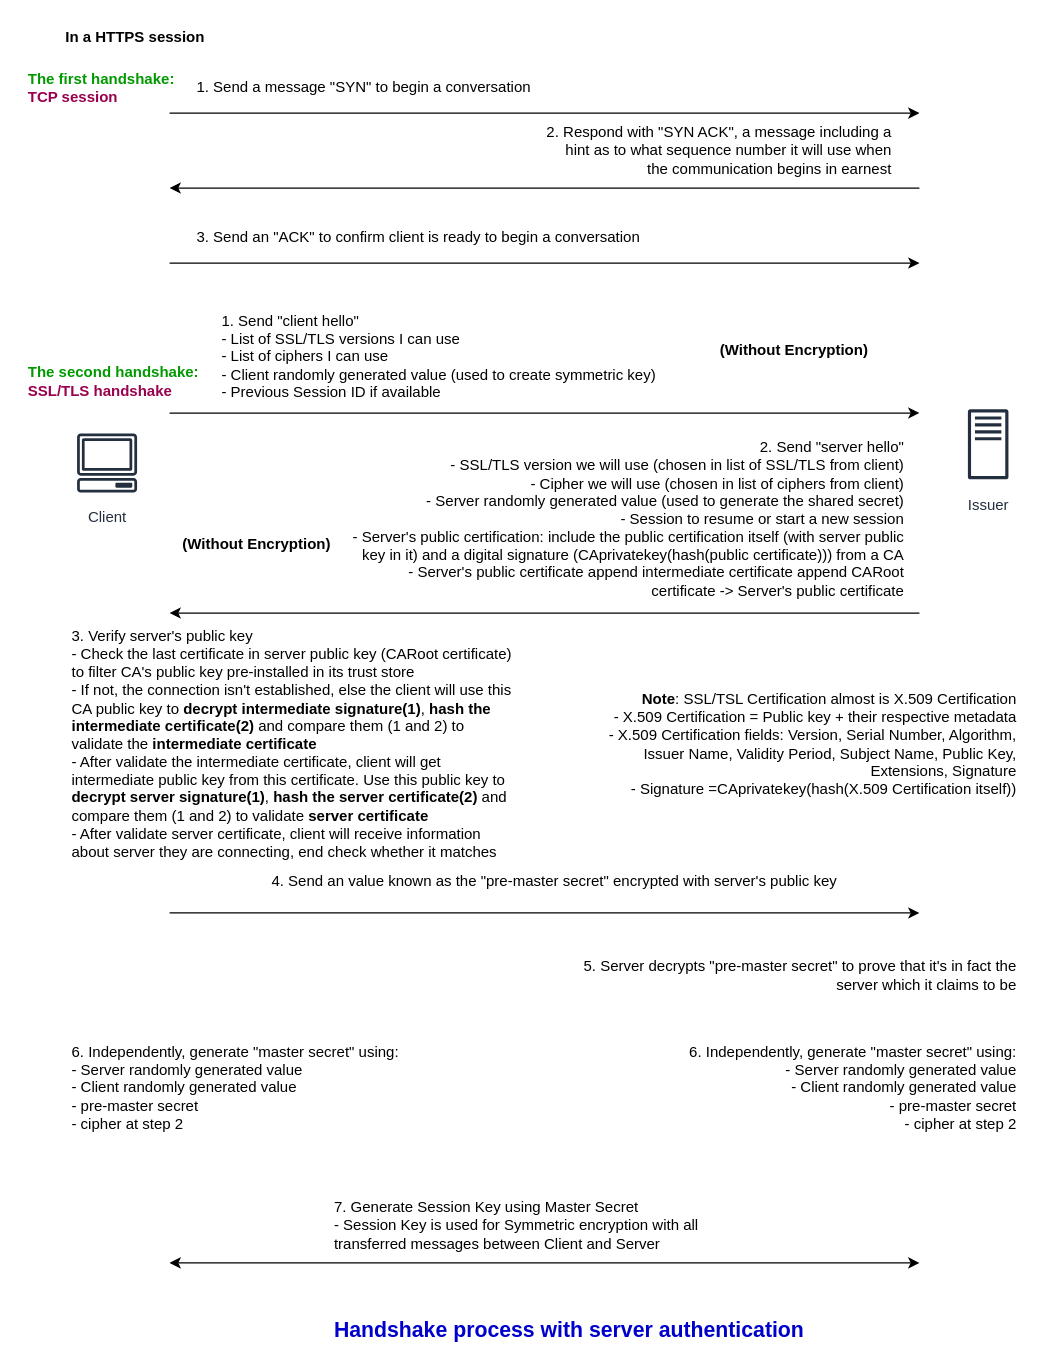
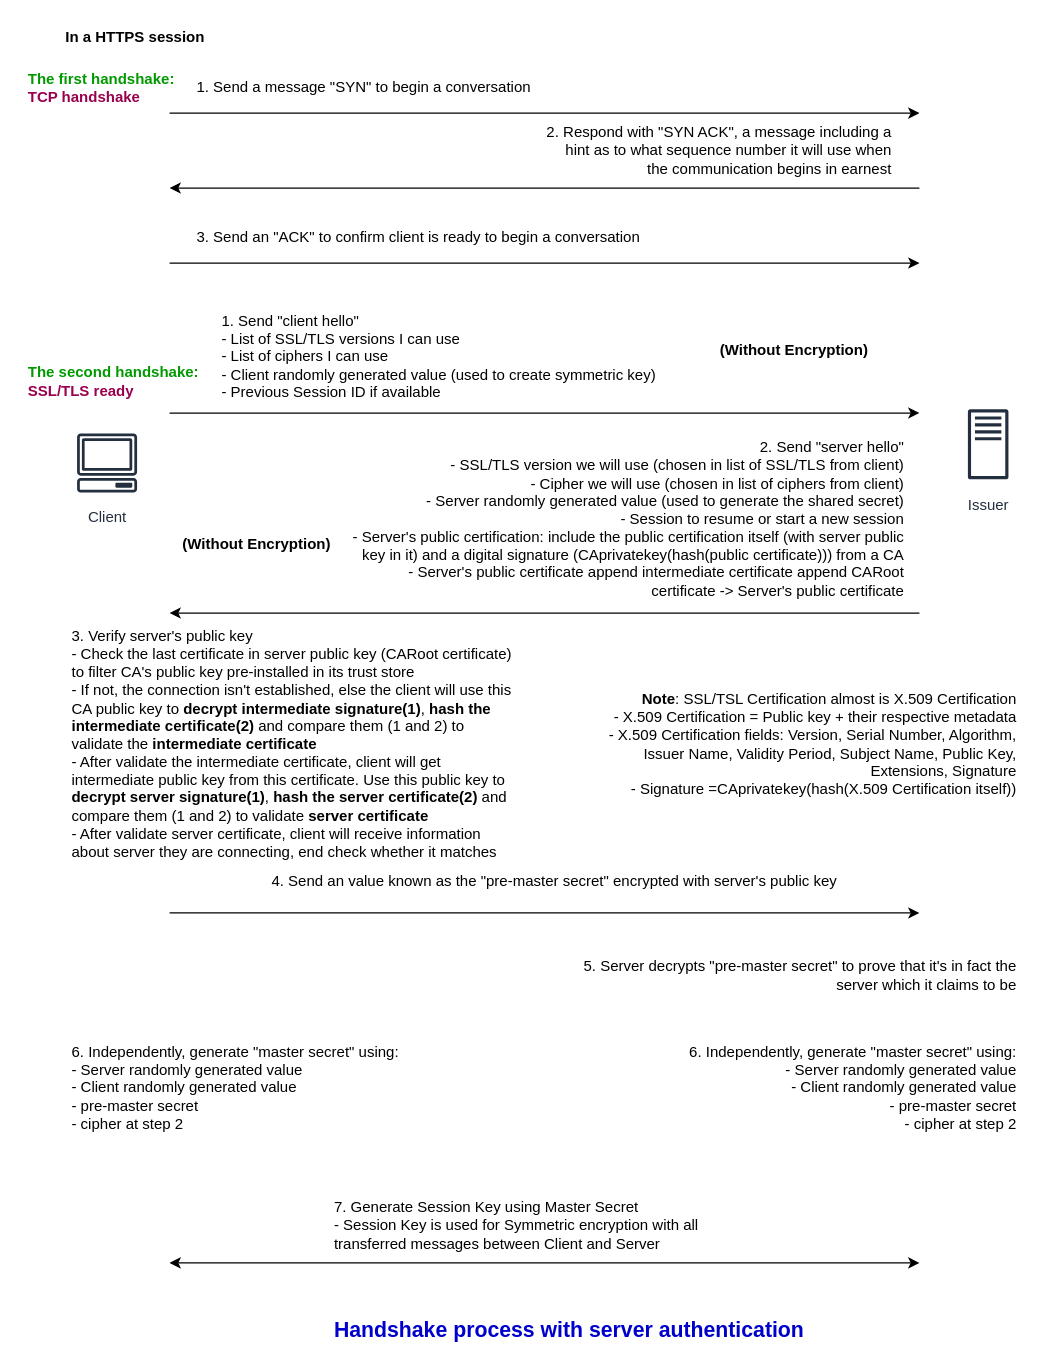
  <mxCell id="0" />
  <mxCell id="1" parent="0" />
  <mxCell id="2" value="Client" style="outlineConnect=0;fontColor=#232F3E;gradientColor=none;strokeColor=#232F3E;fillColor=#ffffff;dashed=0;verticalLabelPosition=bottom;verticalAlign=top;align=center;html=1;fontSize=12;fontStyle=0;aspect=fixed;shape=mxgraph.aws4.resourceIcon;resIcon=mxgraph.aws4.client;" parent="1" vertex="1"><mxGeometry x="55" y="340" width="60" height="60" as="geometry" /></mxCell>
  <mxCell id="3" value="Issuer" style="outlineConnect=0;fontColor=#232F3E;gradientColor=none;strokeColor=#232F3E;fillColor=#ffffff;dashed=0;verticalLabelPosition=bottom;verticalAlign=top;align=center;html=1;fontSize=12;fontStyle=0;aspect=fixed;shape=mxgraph.aws4.resourceIcon;resIcon=mxgraph.aws4.traditional_server;" parent="1" vertex="1"><mxGeometry x="755" y="320" width="70" height="70" as="geometry" /></mxCell>
  <mxCell id="4" value="" style="endArrow=classic;html=1;" parent="1" edge="1"><mxGeometry width="50" height="50" relative="1" as="geometry"><mxPoint x="135" y="330" as="sourcePoint" /><mxPoint x="735" y="330" as="targetPoint" /></mxGeometry></mxCell>
  <mxCell id="5" value="1. Send &quot;client hello&quot;&lt;br&gt;- List of SSL/TLS versions I can use&lt;br&gt;- List of ciphers I can use&lt;br&gt;- Client randomly generated value (used to create symmetric key)&lt;br&gt;- Previous Session ID if available&amp;nbsp;" style="text;html=1;strokeColor=none;fillColor=none;align=left;verticalAlign=middle;whiteSpace=wrap;rounded=0;" parent="1" vertex="1"><mxGeometry x="175" y="250" width="470" height="70" as="geometry" /></mxCell>
  <mxCell id="6" value="2. Send &quot;server hello&quot;&lt;br&gt;- SSL/TLS version we will use (chosen in list of SSL/TLS from client)&lt;br&gt;- Cipher we will use (chosen in list of ciphers from client)&lt;br&gt;- Server randomly generated value (used to generate the shared secret)&lt;br&gt;- Session to resume or start a new session&lt;br&gt;- Server's public certification: include the public certification itself (with server public key in it)&amp;nbsp;and a digital signature (CAprivatekey(hash(public certificate))) from a CA&lt;br&gt;- Server's public certificate append intermediate certificate append CARoot certificate -&amp;gt; Server's public certificate" style="text;html=1;strokeColor=none;fillColor=none;align=right;verticalAlign=middle;whiteSpace=wrap;rounded=0;" parent="1" vertex="1"><mxGeometry x="275" y="350" width="450" height="130" as="geometry" /></mxCell>
  <mxCell id="7" value="" style="endArrow=classic;html=1;" parent="1" edge="1"><mxGeometry width="50" height="50" relative="1" as="geometry"><mxPoint x="735" y="490" as="sourcePoint" /><mxPoint x="135" y="490" as="targetPoint" /></mxGeometry></mxCell>
  <mxCell id="8" value="3. Verify server's public key&lt;br&gt;- Check the last certificate in server public key (CARoot certificate) to filter CA's public key pre-installed in its trust store&lt;br&gt;- If not, the connection isn't established, else the client will use this CA public key to &lt;b&gt;decrypt intermediate signature(1)&lt;/b&gt;, &lt;b&gt;hash the intermediate certificate(2)&lt;/b&gt;&amp;nbsp;and compare them (1 and 2) to validate the &lt;b&gt;intermediate certificate&lt;br&gt;&lt;/b&gt;- After validate the intermediate certificate, client will get intermediate public key from this certificate. Use this public key to &lt;b&gt;decrypt server signature(1)&lt;/b&gt;, &lt;b&gt;hash the server certificate(2)&lt;/b&gt; and compare them (1 and 2) to validate &lt;b&gt;server certificate&lt;/b&gt;&lt;br&gt;- After validate server certificate, client will receive information about server they are connecting, end check whether it matches" style="text;html=1;strokeColor=none;fillColor=none;align=left;verticalAlign=middle;whiteSpace=wrap;rounded=0;" parent="1" vertex="1"><mxGeometry x="55" y="500" width="360" height="190" as="geometry" /></mxCell>
  <mxCell id="9" value="&lt;b&gt;(Without Encryption)&lt;/b&gt;" style="text;html=1;strokeColor=none;fillColor=none;align=center;verticalAlign=middle;whiteSpace=wrap;rounded=0;" parent="1" vertex="1"><mxGeometry x="565" y="260" width="140" height="40" as="geometry" /></mxCell>
  <mxCell id="10" value="&lt;b&gt;(Without Encryption)&lt;/b&gt;" style="text;html=1;strokeColor=none;fillColor=none;align=center;verticalAlign=middle;whiteSpace=wrap;rounded=0;" parent="1" vertex="1"><mxGeometry x="135" y="415" width="140" height="40" as="geometry" /></mxCell>
  <mxCell id="11" value="4. Send an value known as the &quot;pre-master secret&quot; encrypted with server's public key" style="text;html=1;strokeColor=none;fillColor=none;align=left;verticalAlign=middle;whiteSpace=wrap;rounded=0;" parent="1" vertex="1"><mxGeometry x="215" y="690" width="460" height="30" as="geometry" /></mxCell>
  <mxCell id="12" value="" style="endArrow=classic;html=1;" parent="1" edge="1"><mxGeometry width="50" height="50" relative="1" as="geometry"><mxPoint x="135" y="730" as="sourcePoint" /><mxPoint x="735" y="730" as="targetPoint" /></mxGeometry></mxCell>
  <mxCell id="13" value="5. Server decrypts &quot;pre-master secret&quot; to prove that it's in fact the server which it claims to be" style="text;html=1;strokeColor=none;fillColor=none;align=right;verticalAlign=middle;whiteSpace=wrap;rounded=0;" parent="1" vertex="1"><mxGeometry x="445" y="740" width="370" height="80" as="geometry" /></mxCell>
  <mxCell id="14" value="6. Independently, generate &quot;master secret&quot; using:&lt;br&gt;- Server randomly generated value&lt;br&gt;- Client randomly generated value&lt;br&gt;- pre-master secret&lt;br&gt;- cipher at step 2" style="text;html=1;strokeColor=none;fillColor=none;align=right;verticalAlign=middle;whiteSpace=wrap;rounded=0;" parent="1" vertex="1"><mxGeometry x="455" y="810" width="360" height="120" as="geometry" /></mxCell>
  <mxCell id="15" value="6. Independently, generate &quot;master secret&quot; using:&lt;br&gt;- Server randomly generated value&lt;br&gt;- Client randomly generated value&lt;br&gt;- pre-master secret&lt;br&gt;- cipher at step 2" style="text;html=1;strokeColor=none;fillColor=none;align=left;verticalAlign=middle;whiteSpace=wrap;rounded=0;" parent="1" vertex="1"><mxGeometry x="55" y="810" width="360" height="120" as="geometry" /></mxCell>
  <mxCell id="16" value="7. Generate Session Key using Master Secret&lt;br&gt;- Session Key is used for Symmetric encryption with all transferred messages between Client and Server" style="text;html=1;strokeColor=none;fillColor=none;align=left;verticalAlign=middle;whiteSpace=wrap;rounded=0;" parent="1" vertex="1"><mxGeometry x="265" y="950" width="320" height="60" as="geometry" /></mxCell>
  <mxCell id="17" value="" style="endArrow=classic;startArrow=classic;html=1;" parent="1" edge="1"><mxGeometry width="50" height="50" relative="1" as="geometry"><mxPoint x="135" y="1010" as="sourcePoint" /><mxPoint x="735" y="1010" as="targetPoint" /></mxGeometry></mxCell>
  <mxCell id="18" value="" style="endArrow=classic;html=1;" parent="1" edge="1"><mxGeometry width="50" height="50" relative="1" as="geometry"><mxPoint x="135" y="90" as="sourcePoint" /><mxPoint x="735" y="90" as="targetPoint" /></mxGeometry></mxCell>
  <mxCell id="19" value="&lt;b&gt;In a HTTPS session&lt;/b&gt;" style="text;html=1;strokeColor=none;fillColor=none;align=left;verticalAlign=middle;whiteSpace=wrap;rounded=0;" parent="1" vertex="1"><mxGeometry x="50" y="20" width="120" height="20" as="geometry" /></mxCell>
- <mxCell id="20" value="&lt;b&gt;&lt;font color=&quot;#009900&quot;&gt;The first handshake:&lt;/font&gt;&lt;br&gt;&lt;font color=&quot;#99004d&quot;&gt;TCP session&lt;/font&gt;&lt;/b&gt;" style="text;html=1;strokeColor=none;fillColor=none;align=left;verticalAlign=middle;whiteSpace=wrap;rounded=0;" parent="1" vertex="1"><mxGeometry x="20" y="50" width="130" height="40" as="geometry" /></mxCell>
- <mxCell id="21" value="&lt;b&gt;&lt;font color=&quot;#009900&quot;&gt;The second handshake:&lt;/font&gt;&lt;br&gt;&lt;font color=&quot;#99004d&quot;&gt;SSL/TLS handshake&lt;/font&gt;&lt;/b&gt;" style="text;html=1;strokeColor=none;fillColor=none;align=left;verticalAlign=middle;whiteSpace=wrap;rounded=0;" parent="1" vertex="1"><mxGeometry x="20" y="280" width="170" height="50" as="geometry" /></mxCell>
+ <mxCell id="20" value="&lt;b&gt;&lt;font color=&quot;#009900&quot;&gt;The first handshake:&lt;/font&gt;&lt;br&gt;&lt;font color=&quot;#99004d&quot;&gt;TCP handshake&lt;/font&gt;&lt;/b&gt;" style="text;html=1;strokeColor=none;fillColor=none;align=left;verticalAlign=middle;whiteSpace=wrap;rounded=0;" parent="1" vertex="1"><mxGeometry x="20" y="50" width="130" height="40" as="geometry" /></mxCell>
+ <mxCell id="21" value="&lt;b&gt;&lt;font color=&quot;#009900&quot;&gt;The second handshake:&lt;/font&gt;&lt;br&gt;&lt;font color=&quot;#99004d&quot;&gt;SSL/TLS ready&lt;/font&gt;&lt;/b&gt;" style="text;html=1;strokeColor=none;fillColor=none;align=left;verticalAlign=middle;whiteSpace=wrap;rounded=0;" parent="1" vertex="1"><mxGeometry x="20" y="280" width="170" height="50" as="geometry" /></mxCell>
  <mxCell id="22" value="1. Send a message &quot;SYN&quot; to begin a conversation&amp;nbsp;" style="text;html=1;strokeColor=none;fillColor=none;align=left;verticalAlign=middle;whiteSpace=wrap;rounded=0;" parent="1" vertex="1"><mxGeometry x="155" y="55" width="300" height="30" as="geometry" /></mxCell>
  <mxCell id="23" value="" style="endArrow=classic;html=1;" parent="1" edge="1"><mxGeometry width="50" height="50" relative="1" as="geometry"><mxPoint x="735" y="150" as="sourcePoint" /><mxPoint x="135" y="150" as="targetPoint" /></mxGeometry></mxCell>
  <mxCell id="24" value="2. Respond with &quot;SYN ACK&quot;, a message including a hint as to what sequence number it will use when the communication begins in earnest" style="text;html=1;strokeColor=none;fillColor=none;align=right;verticalAlign=middle;whiteSpace=wrap;rounded=0;" parent="1" vertex="1"><mxGeometry x="435" y="90" width="280" height="60" as="geometry" /></mxCell>
  <mxCell id="25" value="" style="endArrow=classic;html=1;" parent="1" edge="1"><mxGeometry width="50" height="50" relative="1" as="geometry"><mxPoint x="135" y="210" as="sourcePoint" /><mxPoint x="735" y="210" as="targetPoint" /></mxGeometry></mxCell>
  <mxCell id="26" value="3. Send an &quot;ACK&quot; to confirm client is ready to begin a conversation" style="text;html=1;strokeColor=none;fillColor=none;align=left;verticalAlign=middle;whiteSpace=wrap;rounded=0;" parent="1" vertex="1"><mxGeometry x="155" y="180" width="360" height="20" as="geometry" /></mxCell>
  <mxCell id="27" value="&lt;b&gt;&lt;font style=&quot;font-size: 17px&quot; color=&quot;#0000cc&quot;&gt;Handshake process with server authentication&lt;/font&gt;&lt;/b&gt;" style="text;html=1;strokeColor=none;fillColor=none;align=center;verticalAlign=middle;whiteSpace=wrap;rounded=0;" parent="1" vertex="1"><mxGeometry x="235" y="1055" width="440" height="20" as="geometry" /></mxCell>
  <mxCell id="28" value="&lt;b&gt;Note&lt;/b&gt;: SSL/TSL Certification almost is X.509 Certification&lt;br&gt;- X.509 Certification = Public key + their respective metadata&lt;br&gt;- X.509 Certification fields: Version, Serial Number, Algorithm, Issuer Name, Validity Period, Subject Name, Public Key, Extensions, Signature&lt;br&gt;- Signature =CAprivatekey(hash(X.509 Certification itself))" style="text;html=1;strokeColor=none;fillColor=none;align=right;verticalAlign=middle;whiteSpace=wrap;rounded=0;" vertex="1" parent="1"><mxGeometry x="485" y="500" width="330" height="190" as="geometry" /></mxCell>
